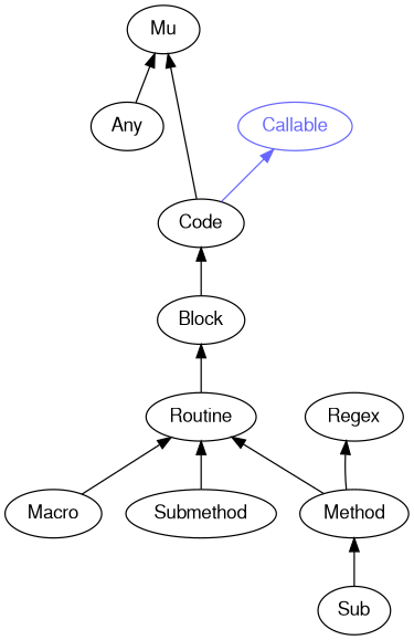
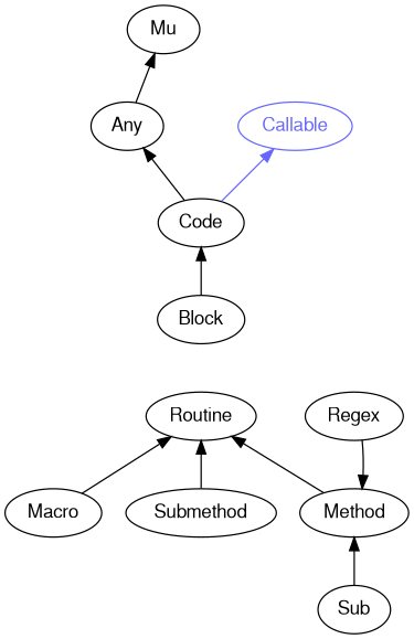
  digraph {
    rankdir=BT
    splines=polyline
    node [color="#000000" fontcolor="#000000" fontname=FreeSans]
    edge [color="#000000"]
    Routine
    Block
    Code
    Any
    Mu
    Callable [color="#6666FF" fontcolor="#6666FF"]
    Sub
    Method
    Macro
    Submethod
    Regex
-   Routine -> Block
    Block -> Code
-   Code -> Mu
+   Code -> Any
    Code -> Callable [color="#6666FF"]
    Any -> Mu
    Sub -> Method
    Method -> Routine
    Macro -> Routine
    Submethod -> Routine
-   Method -> Regex
+   Regex -> Method
  }
